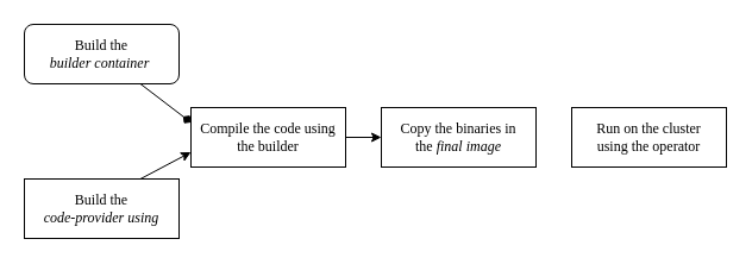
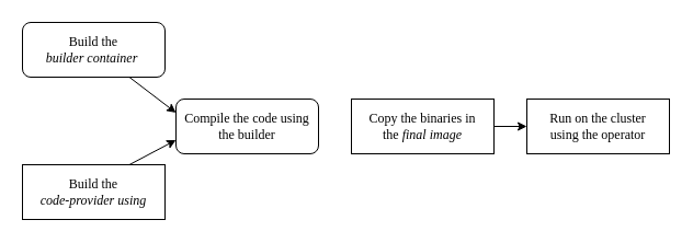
  <mxCell id="0" />
  <mxCell id="1" parent="0" />
- <mxCell id="2" style="rounded=0;orthogonalLoop=1;jettySize=auto;html=1;exitX=0.75;exitY=1;exitDx=0;exitDy=0;entryX=0;entryY=0.25;entryDx=0;entryDy=0;endArrow=diamond;" edge="1" parent="1" source="3" target="7"><mxGeometry relative="1" as="geometry" /></mxCell>
+ <mxCell id="2" style="rounded=0;orthogonalLoop=1;jettySize=auto;html=1;exitX=0.75;exitY=1;exitDx=0;exitDy=0;entryX=0;entryY=0.25;entryDx=0;entryDy=0;" edge="1" parent="1" source="3" target="7"><mxGeometry relative="1" as="geometry" /></mxCell>
  <mxCell id="3" value="&lt;font face=&quot;newcomputermodern&quot;&gt;Build the&lt;br&gt;&lt;i&gt;builder container&amp;nbsp;&lt;/i&gt;&lt;/font&gt;" style="whiteSpace=wrap;html=1;rounded=1;" vertex="1" parent="1"><mxGeometry x="20" y="20" width="130" height="50" as="geometry" /></mxCell>
  <mxCell id="4" style="rounded=0;orthogonalLoop=1;jettySize=auto;html=1;exitX=0.75;exitY=0;exitDx=0;exitDy=0;entryX=0;entryY=0.75;entryDx=0;entryDy=0;" edge="1" parent="1" source="5" target="7"><mxGeometry relative="1" as="geometry" /></mxCell>
  <mxCell id="5" value="&lt;font face=&quot;newcomputermodern&quot;&gt;Build the&lt;br&gt;&lt;i&gt;code-provider using&lt;/i&gt;&lt;/font&gt;" style="rounded=0;whiteSpace=wrap;html=1;" vertex="1" parent="1"><mxGeometry x="20" y="150" width="130" height="50" as="geometry" /></mxCell>
- <mxCell id="6" style="edgeStyle=orthogonalEdgeStyle;rounded=0;orthogonalLoop=1;jettySize=auto;html=1;entryX=0;entryY=0.5;entryDx=0;entryDy=0;" edge="1" parent="1" source="7" target="9"><mxGeometry relative="1" as="geometry" /></mxCell>
- <mxCell id="7" value="&lt;font face=&quot;newcomputermodern&quot;&gt;Compile the code using the builder&lt;/font&gt;" style="rounded=0;whiteSpace=wrap;html=1;" vertex="1" parent="1"><mxGeometry x="160" y="90" width="130" height="50" as="geometry" /></mxCell>
+ <mxCell id="7" value="&lt;font face=&quot;newcomputermodern&quot;&gt;Compile the code using the builder&lt;/font&gt;" style="whiteSpace=wrap;html=1;rounded=1;" vertex="1" parent="1"><mxGeometry x="160" y="90" width="130" height="50" as="geometry" /></mxCell>
+ <mxCell id="8" style="edgeStyle=orthogonalEdgeStyle;rounded=0;orthogonalLoop=1;jettySize=auto;html=1;entryX=0;entryY=0.5;entryDx=0;entryDy=0;" edge="1" parent="1" source="9" target="10"><mxGeometry relative="1" as="geometry" /></mxCell>
  <mxCell id="9" value="&lt;font face=&quot;newcomputermodern&quot;&gt;Copy the binaries in&lt;br&gt;the &lt;i&gt;final image&lt;/i&gt;&lt;/font&gt;" style="rounded=0;whiteSpace=wrap;html=1;" vertex="1" parent="1"><mxGeometry x="320" y="90" width="130" height="50" as="geometry" /></mxCell>
  <mxCell id="10" value="&lt;font face=&quot;newcomputermodern&quot;&gt;Run on the cluster&lt;br&gt;using the operator&lt;/font&gt;" style="rounded=0;whiteSpace=wrap;html=1;" vertex="1" parent="1"><mxGeometry x="480" y="90" width="130" height="50" as="geometry" /></mxCell>
